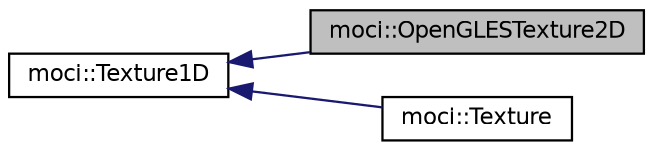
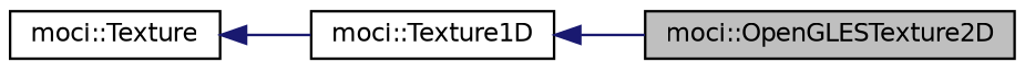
  digraph {
    rankdir=LR
    node [color=black fillcolor=white fontname=Helvetica fontsize=10 shape=record style=filled]
    edge [color=midnightblue dir=back fontname=Helvetica fontsize=10 labelfontname=Helvetica labelfontsize=10 style=solid]
    n1 [fillcolor=grey75 fontcolor=black height=0.2 label="moci::OpenGLESTexture2D" width=0.4]
    n2 [height=0.2 label="moci::Texture1D" width=0.4]
    n3 [height=0.2 label="moci::Texture" width=0.4]
    n2 -> n1
-   n2 -> n3
+   n3 -> n2
  }
